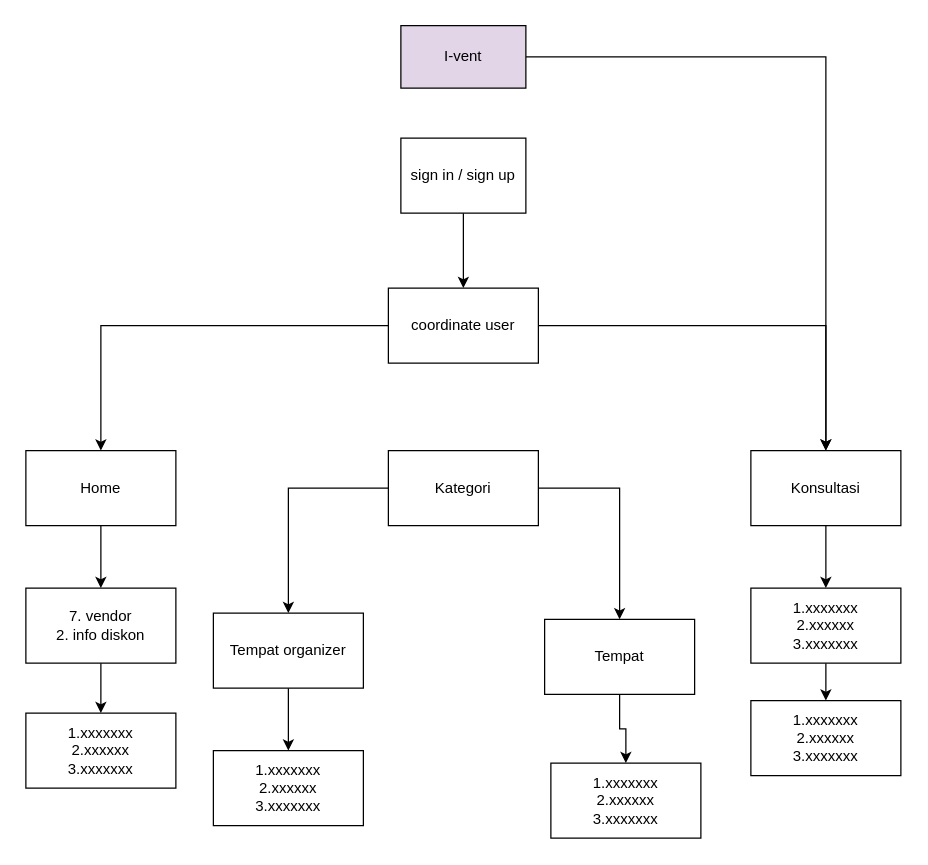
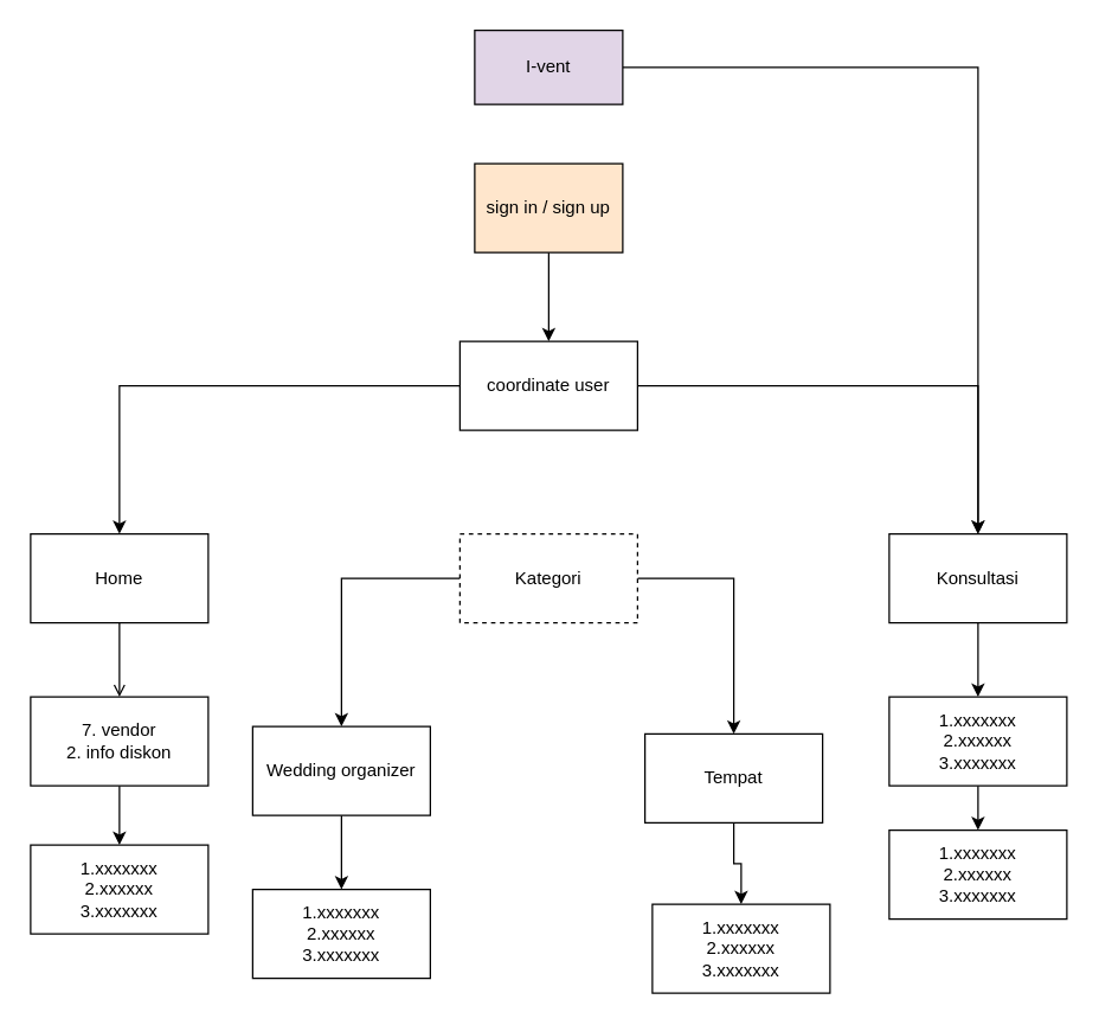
  <mxCell id="0" />
  <mxCell id="1" parent="0" />
  <mxCell id="2" style="edgeStyle=orthogonalEdgeStyle;rounded=0;orthogonalLoop=1;jettySize=auto;html=1;" parent="1" source="3" target="16" edge="1"><mxGeometry relative="1" as="geometry" /></mxCell>
  <mxCell id="3" value="I-vent" style="rounded=0;whiteSpace=wrap;html=1;fillColor=#e1d5e7;" parent="1" vertex="1"><mxGeometry x="320" y="20" width="100" height="50" as="geometry" /></mxCell>
  <mxCell id="4" style="edgeStyle=orthogonalEdgeStyle;rounded=0;orthogonalLoop=1;jettySize=auto;html=1;" parent="1" source="5" target="8" edge="1"><mxGeometry relative="1" as="geometry" /></mxCell>
- <mxCell id="5" value="sign in / sign up" style="rounded=0;whiteSpace=wrap;html=1;" parent="1" vertex="1"><mxGeometry x="320" y="110" width="100" height="60" as="geometry" /></mxCell>
+ <mxCell id="5" value="sign in / sign up" style="rounded=0;whiteSpace=wrap;html=1;fillColor=#ffe6cc;" parent="1" vertex="1"><mxGeometry x="320" y="110" width="100" height="60" as="geometry" /></mxCell>
  <mxCell id="6" style="edgeStyle=orthogonalEdgeStyle;rounded=0;orthogonalLoop=1;jettySize=auto;html=1;" parent="1" source="8" target="12" edge="1"><mxGeometry relative="1" as="geometry" /></mxCell>
  <mxCell id="7" style="edgeStyle=orthogonalEdgeStyle;rounded=0;orthogonalLoop=1;jettySize=auto;html=1;entryX=0.5;entryY=0;entryDx=0;entryDy=0;" parent="1" source="8" target="16" edge="1"><mxGeometry relative="1" as="geometry" /></mxCell>
  <mxCell id="8" value="coordinate user" style="rounded=0;whiteSpace=wrap;html=1;" parent="1" vertex="1"><mxGeometry x="310" y="230" width="120" height="60" as="geometry" /></mxCell>
  <mxCell id="9" style="edgeStyle=orthogonalEdgeStyle;rounded=0;orthogonalLoop=1;jettySize=auto;html=1;entryX=0.5;entryY=0;entryDx=0;entryDy=0;" parent="1" source="10" target="22" edge="1"><mxGeometry relative="1" as="geometry"><mxPoint x="230" y="590" as="targetPoint" /></mxGeometry></mxCell>
- <mxCell id="10" value="Tempat organizer" style="rounded=0;whiteSpace=wrap;html=1;" parent="1" vertex="1"><mxGeometry x="170" y="490" width="120" height="60" as="geometry" /></mxCell>
- <mxCell id="11" style="edgeStyle=orthogonalEdgeStyle;rounded=0;orthogonalLoop=1;jettySize=auto;html=1;entryX=0.5;entryY=0;entryDx=0;entryDy=0;" parent="1" source="12" target="20" edge="1"><mxGeometry relative="1" as="geometry" /></mxCell>
+ <mxCell id="10" value="Wedding organizer" style="rounded=0;whiteSpace=wrap;html=1;" parent="1" vertex="1"><mxGeometry x="170" y="490" width="120" height="60" as="geometry" /></mxCell>
+ <mxCell id="11" style="edgeStyle=orthogonalEdgeStyle;rounded=0;orthogonalLoop=1;jettySize=auto;html=1;entryX=0.5;entryY=0;entryDx=0;entryDy=0;endArrow=open;" parent="1" source="12" target="20" edge="1"><mxGeometry relative="1" as="geometry" /></mxCell>
  <mxCell id="12" value="Home" style="rounded=0;whiteSpace=wrap;html=1;" parent="1" vertex="1"><mxGeometry x="20" y="360" width="120" height="60" as="geometry" /></mxCell>
  <mxCell id="13" style="edgeStyle=orthogonalEdgeStyle;rounded=0;orthogonalLoop=1;jettySize=auto;html=1;" parent="1" source="14" target="23" edge="1"><mxGeometry relative="1" as="geometry" /></mxCell>
  <mxCell id="14" value="Tempat" style="rounded=0;whiteSpace=wrap;html=1;" parent="1" vertex="1"><mxGeometry x="435" y="495" width="120" height="60" as="geometry" /></mxCell>
  <mxCell id="15" style="edgeStyle=orthogonalEdgeStyle;rounded=0;orthogonalLoop=1;jettySize=auto;html=1;entryX=0.5;entryY=0;entryDx=0;entryDy=0;" parent="1" source="16" target="18" edge="1"><mxGeometry relative="1" as="geometry" /></mxCell>
  <mxCell id="16" value="Konsultasi" style="rounded=0;whiteSpace=wrap;html=1;" parent="1" vertex="1"><mxGeometry x="600" y="360" width="120" height="60" as="geometry" /></mxCell>
  <mxCell id="17" style="edgeStyle=orthogonalEdgeStyle;rounded=0;orthogonalLoop=1;jettySize=auto;html=1;entryX=0.5;entryY=0;entryDx=0;entryDy=0;" parent="1" source="18" target="24" edge="1"><mxGeometry relative="1" as="geometry" /></mxCell>
  <mxCell id="18" value="&lt;span style=&quot;&quot;&gt;1.xxxxxxx&lt;/span&gt;&lt;br style=&quot;&quot;&gt;&lt;span style=&quot;&quot;&gt;2.xxxxxx&lt;/span&gt;&lt;br style=&quot;&quot;&gt;&lt;span style=&quot;&quot;&gt;3.xxxxxxx&lt;/span&gt;" style="rounded=0;whiteSpace=wrap;html=1;" parent="1" vertex="1"><mxGeometry x="600" y="470" width="120" height="60" as="geometry" /></mxCell>
  <mxCell id="19" style="edgeStyle=orthogonalEdgeStyle;rounded=0;orthogonalLoop=1;jettySize=auto;html=1;" parent="1" source="20" target="21" edge="1"><mxGeometry relative="1" as="geometry" /></mxCell>
  <mxCell id="20" value="7. vendor&lt;br&gt;2. info diskon" style="rounded=0;whiteSpace=wrap;html=1;" parent="1" vertex="1"><mxGeometry x="20" y="470" width="120" height="60" as="geometry" /></mxCell>
  <mxCell id="21" value="1.xxxxxxx&lt;br&gt;2.xxxxxx&lt;br&gt;3.xxxxxxx" style="rounded=0;whiteSpace=wrap;html=1;" parent="1" vertex="1"><mxGeometry x="20" y="570" width="120" height="60" as="geometry" /></mxCell>
  <mxCell id="22" value="1.xxxxxxx&lt;br&gt;2.xxxxxx&lt;br&gt;3.xxxxxxx" style="rounded=0;whiteSpace=wrap;html=1;" parent="1" vertex="1"><mxGeometry x="170" y="600" width="120" height="60" as="geometry" /></mxCell>
  <mxCell id="23" value="1.xxxxxxx&lt;br&gt;2.xxxxxx&lt;br&gt;3.xxxxxxx" style="rounded=0;whiteSpace=wrap;html=1;" parent="1" vertex="1"><mxGeometry x="440" y="610" width="120" height="60" as="geometry" /></mxCell>
  <mxCell id="24" value="&lt;span style=&quot;&quot;&gt;1.xxxxxxx&lt;/span&gt;&lt;br style=&quot;&quot;&gt;&lt;span style=&quot;&quot;&gt;2.xxxxxx&lt;/span&gt;&lt;br style=&quot;&quot;&gt;&lt;span style=&quot;&quot;&gt;3.xxxxxxx&lt;/span&gt;" style="rounded=0;whiteSpace=wrap;html=1;" parent="1" vertex="1"><mxGeometry x="600" y="560" width="120" height="60" as="geometry" /></mxCell>
  <mxCell id="25" style="edgeStyle=orthogonalEdgeStyle;rounded=0;orthogonalLoop=1;jettySize=auto;html=1;entryX=0.5;entryY=0;entryDx=0;entryDy=0;" parent="1" source="27" target="10" edge="1"><mxGeometry relative="1" as="geometry" /></mxCell>
  <mxCell id="26" style="edgeStyle=orthogonalEdgeStyle;rounded=0;orthogonalLoop=1;jettySize=auto;html=1;entryX=0.5;entryY=0;entryDx=0;entryDy=0;" parent="1" source="27" target="14" edge="1"><mxGeometry relative="1" as="geometry" /></mxCell>
- <mxCell id="27" value="Kategori" style="rounded=0;whiteSpace=wrap;html=1;" parent="1" vertex="1"><mxGeometry x="310" y="360" width="120" height="60" as="geometry" /></mxCell>
+ <mxCell id="27" value="Kategori" style="rounded=0;whiteSpace=wrap;html=1;dashed=1;" parent="1" vertex="1"><mxGeometry x="310" y="360" width="120" height="60" as="geometry" /></mxCell>
